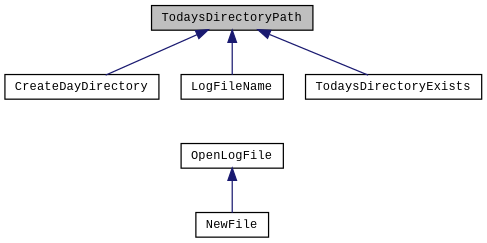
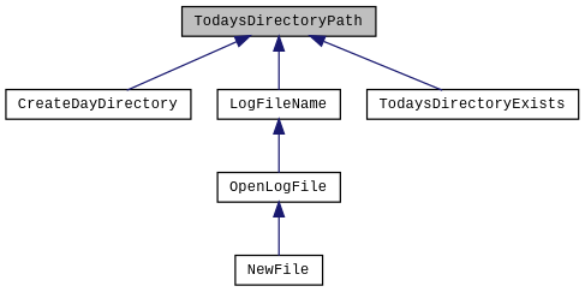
  digraph {
    fontname="Liberation Mono"
    rankdir=TB
    node [color=black fillcolor=white fontname="Liberation Mono" fontsize=10 shape=record style=filled]
    edge [color=midnightblue dir=back fontname="Liberation Mono" fontsize=10 labelfontname=Helvetica labelfontsize=10 style=solid]
    n1 [fillcolor=grey75 fontcolor=black height=0.2 label=TodaysDirectoryPath width=0.4]
    n2 [height=0.2 label=CreateDayDirectory width=0.4]
    n3 [height=0.2 label=LogFileName width=0.4]
    n4 [height=0.2 label=TodaysDirectoryExists width=0.4]
    n5 [height=0.2 label=OpenLogFile width=0.4]
    n6 [height=0.2 label=NewFile width=0.4]
    n1 -> n2
    n1 -> n3
    n1 -> n4
+   n3 -> n5
    n5 -> n6
  }
